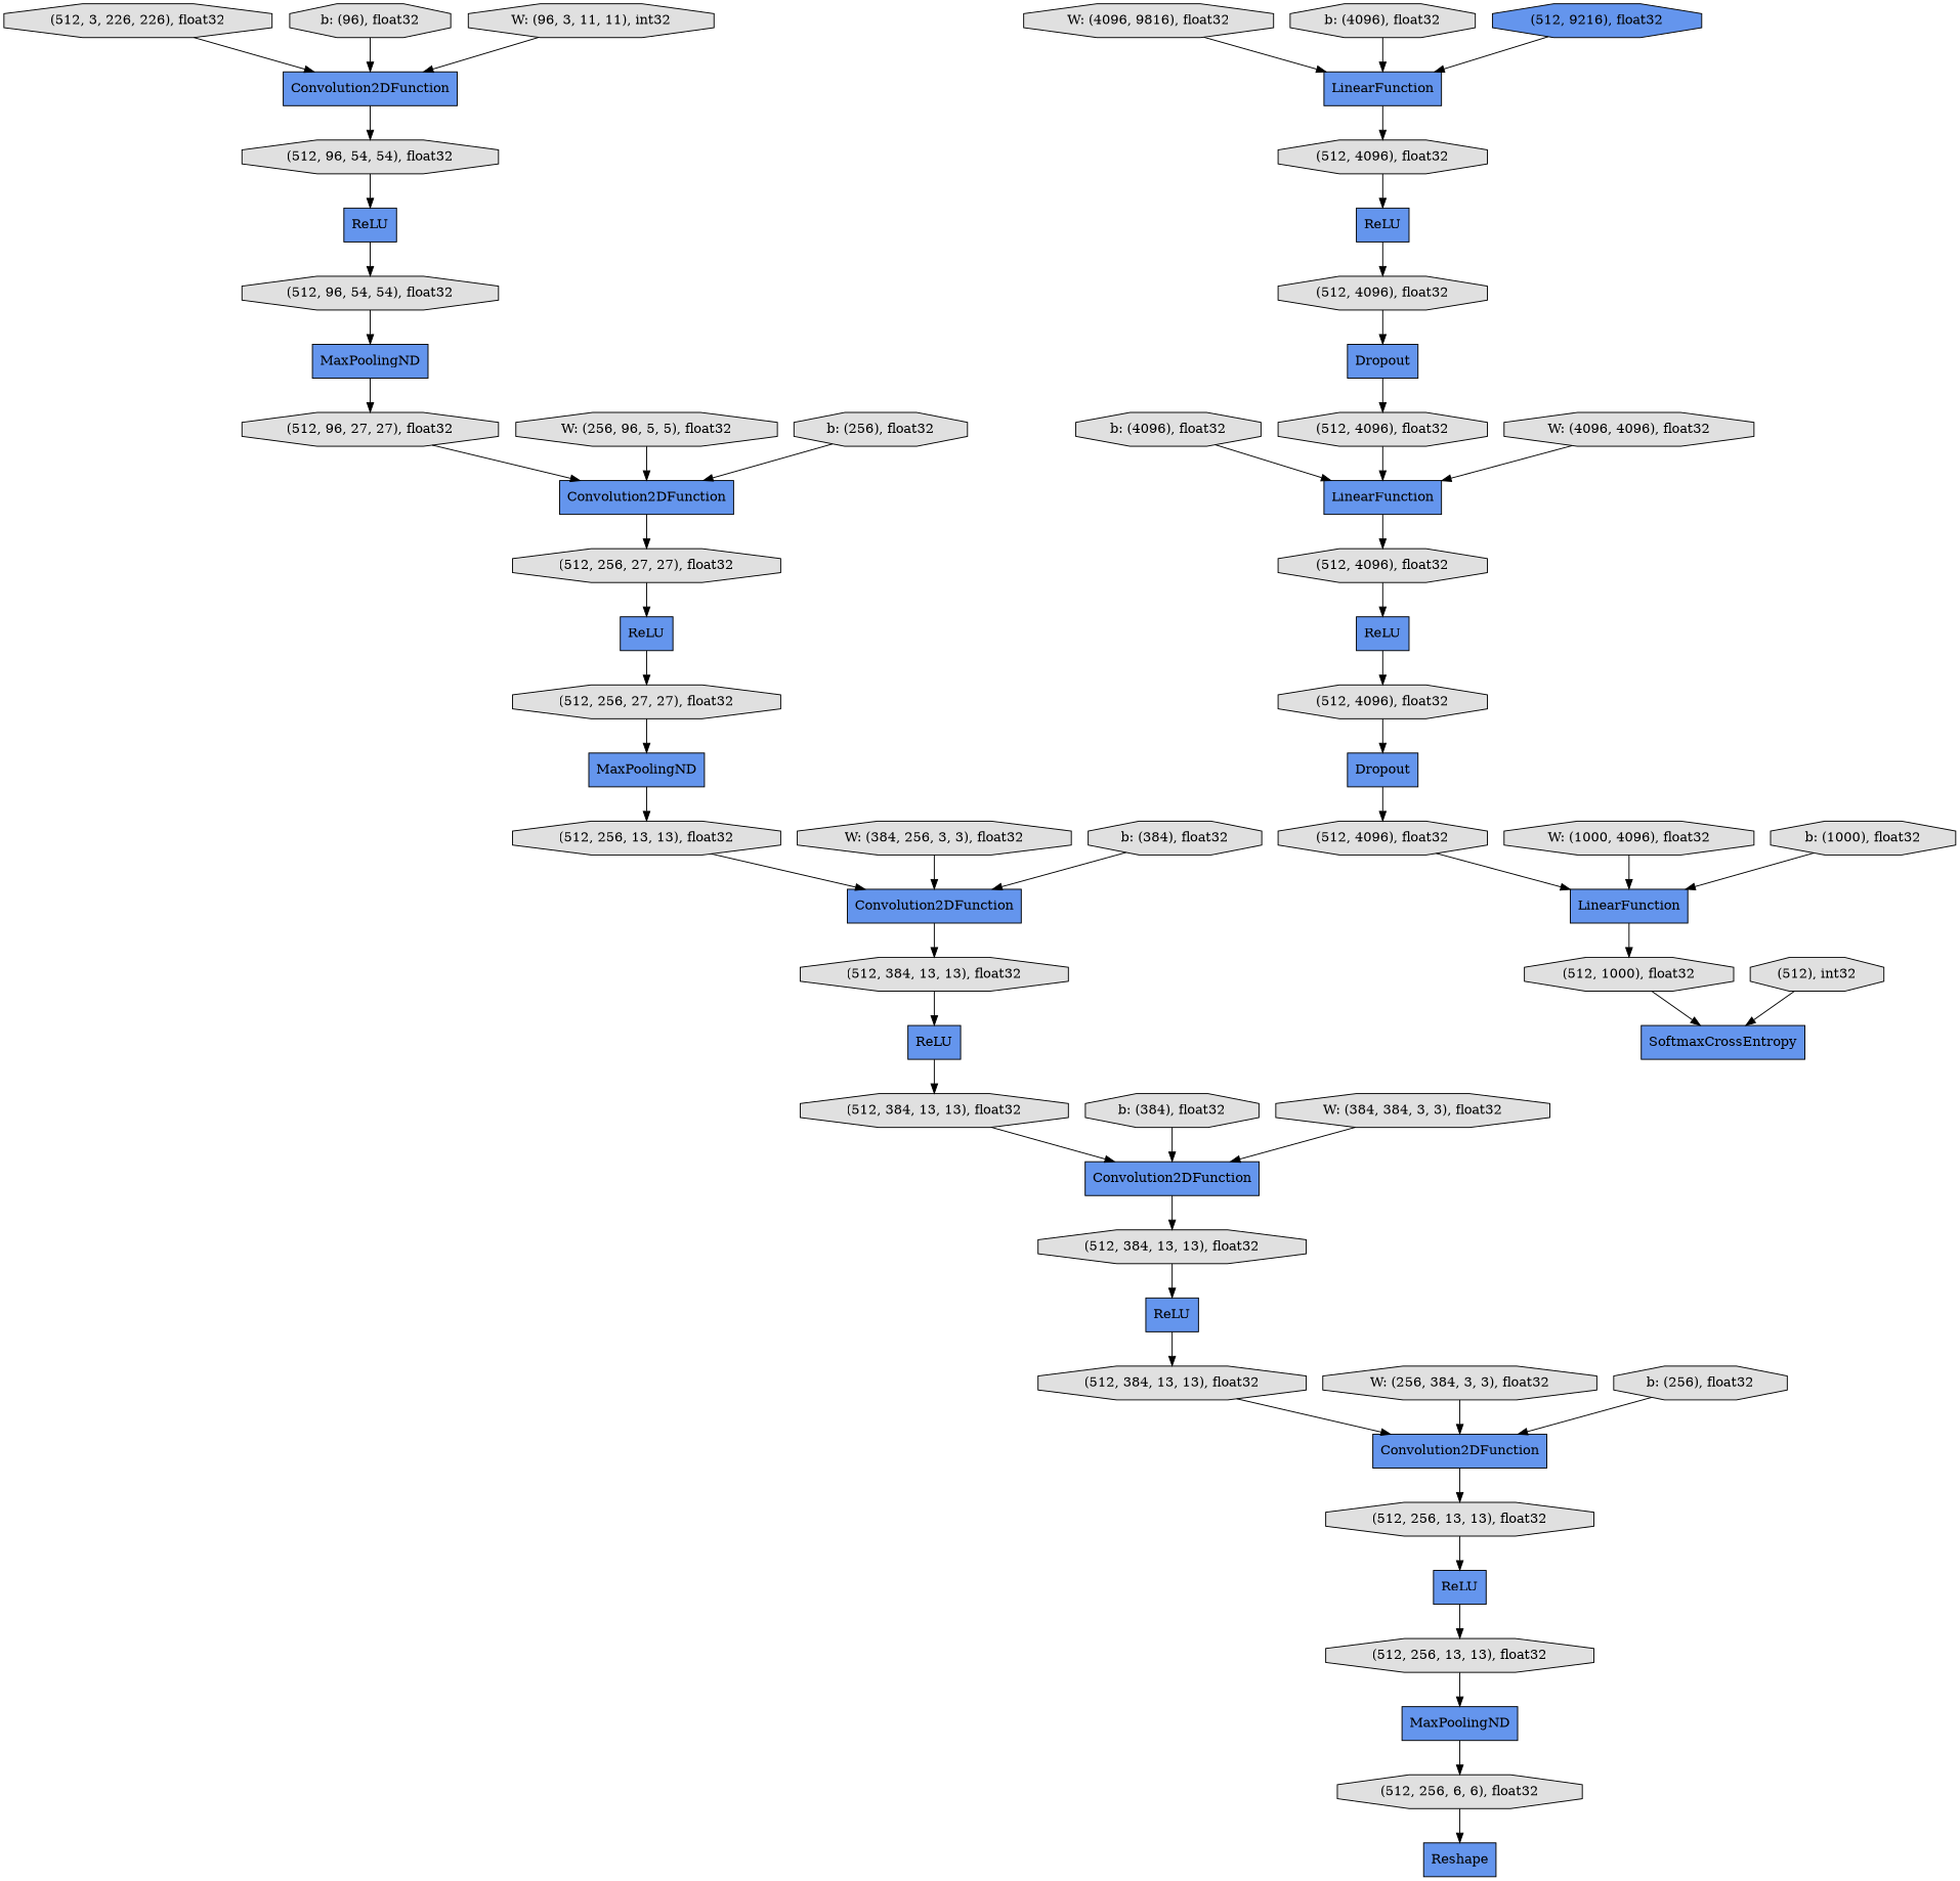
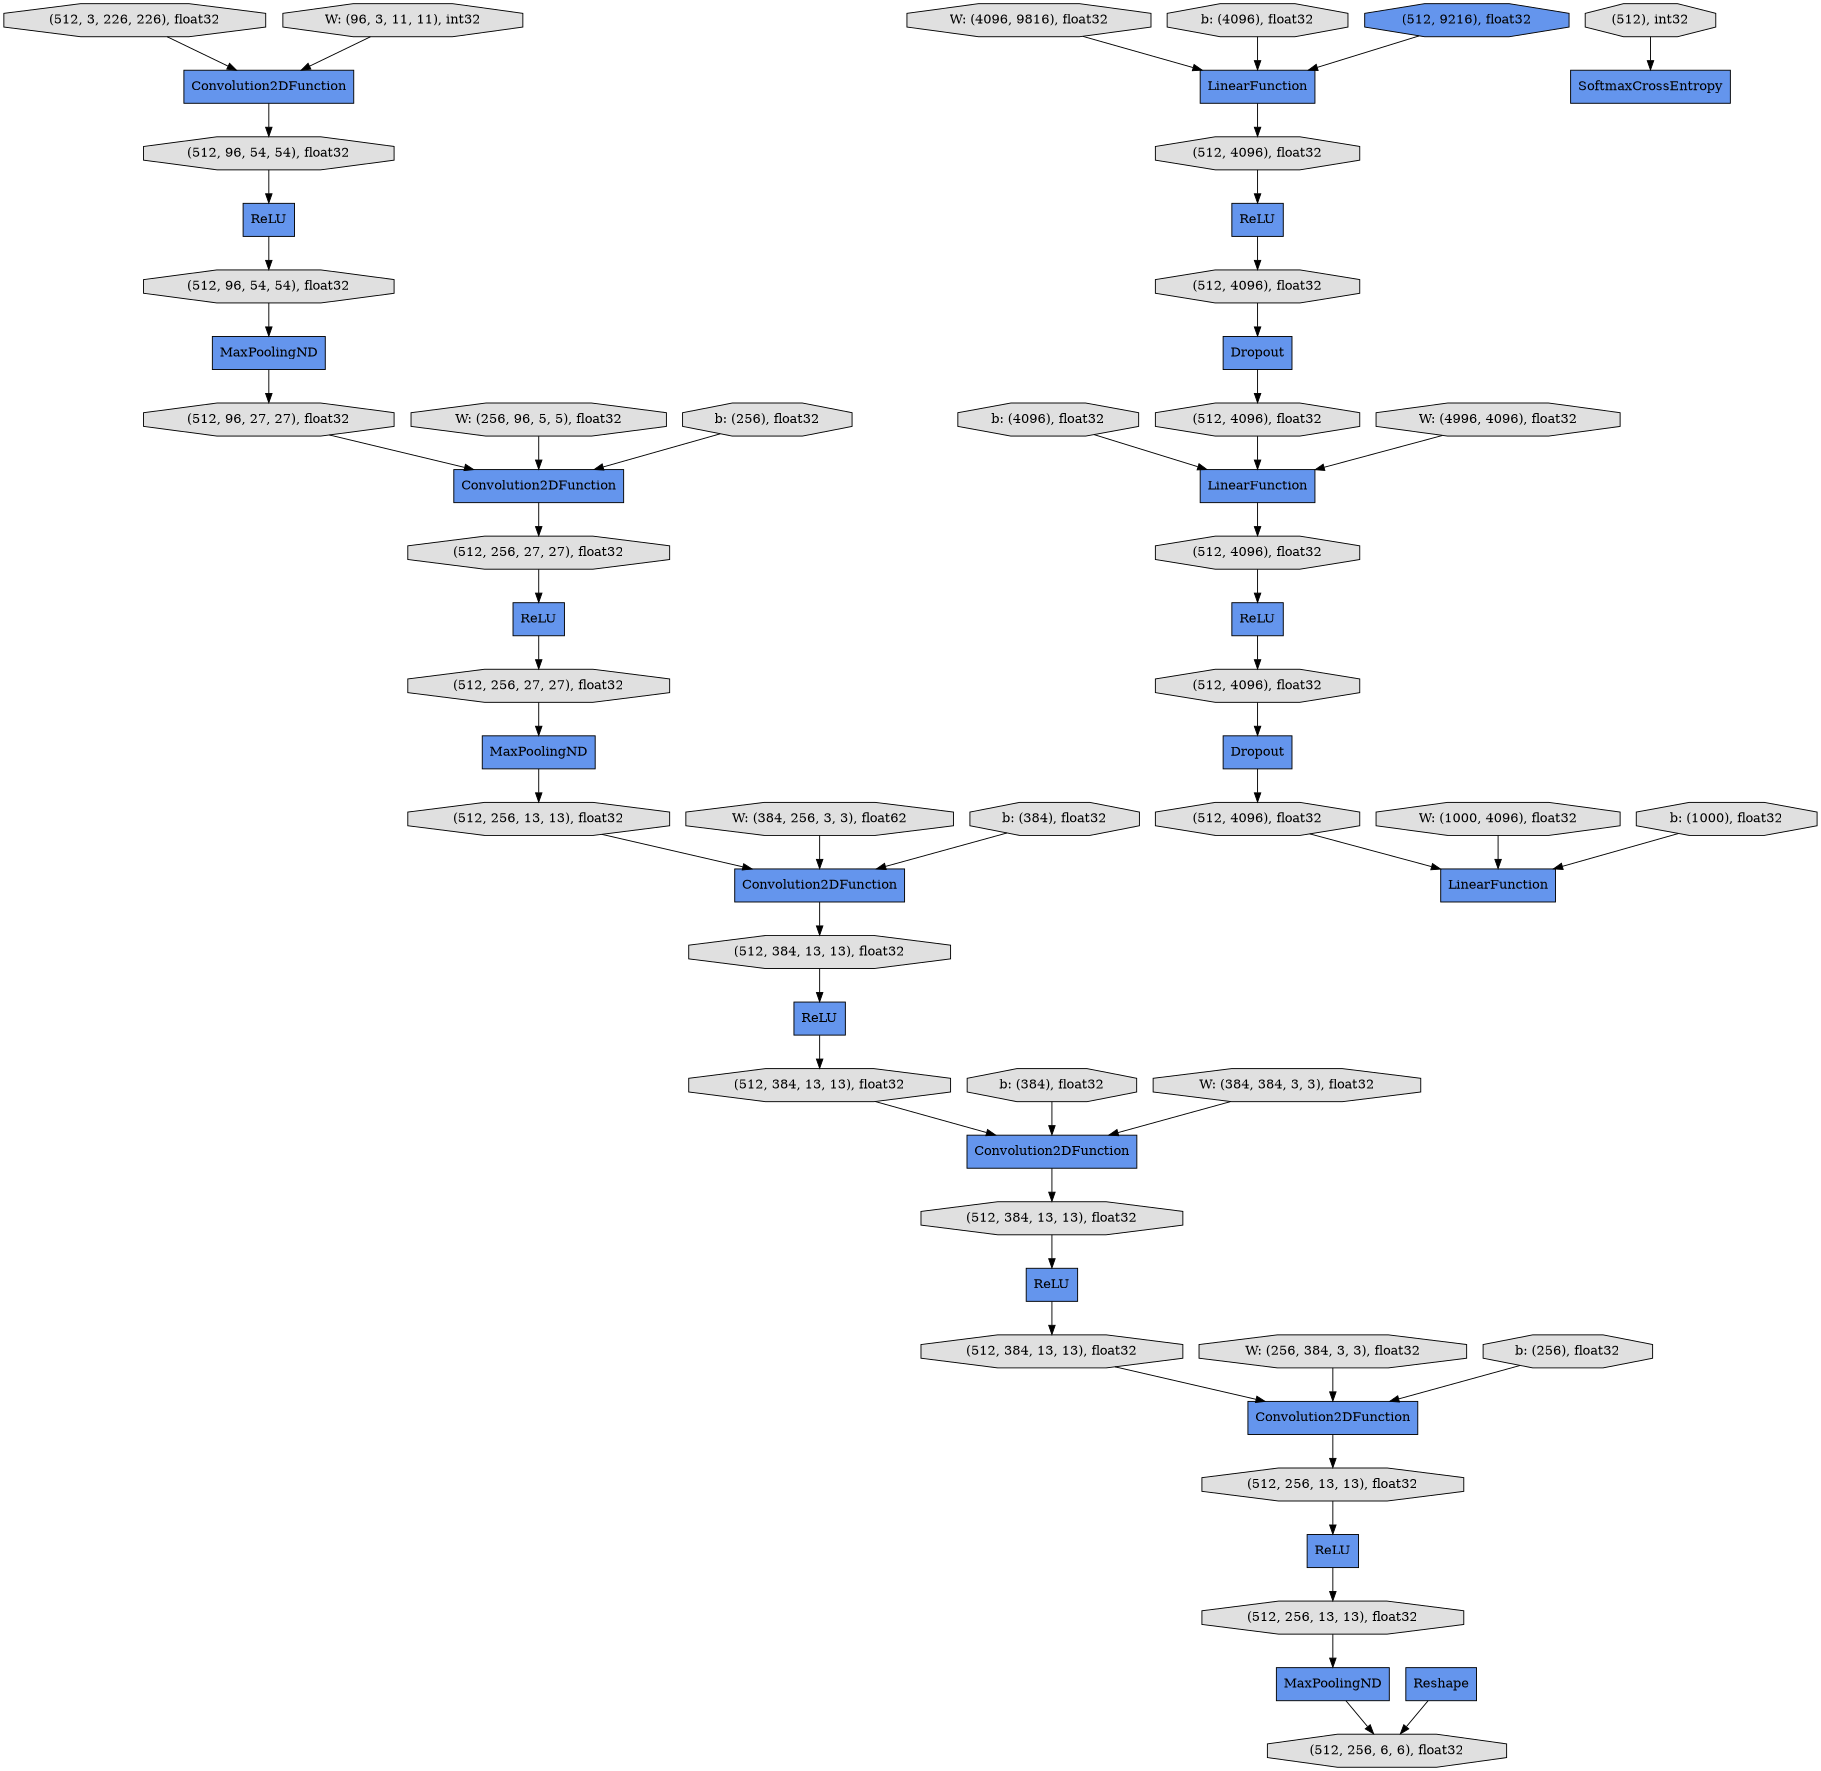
  digraph {
    rankdir=TB
    node [fillcolor="#E0E0E0" shape=octagon style=filled]
    n1 [label="(512, 3, 226, 226), float32"]
    n2 [fillcolor="#6495ED" label=Convolution2DFunction shape=record]
    n3 [label="(512, 96, 54, 54), float32"]
    n4 [label="b: (4096), float32"]
    n5 [fillcolor="#6495ED" label=LinearFunction shape=record]
    n6 [label="(512, 4096), float32"]
    n7 [label="b: (384), float32"]
    n8 [fillcolor="#6495ED" label=Convolution2DFunction shape=record]
    n9 [label="(512, 384, 13, 13), float32"]
    n10 [fillcolor="#6495ED" label=Convolution2DFunction shape=record]
    n11 [label="(512, 256, 27, 27), float32"]
    n12 [fillcolor="#6495ED" label=ReLU shape=record]
-   n13 [label="b: (96), float32"]
    n14 [label="(512, 4096), float32"]
    n15 [fillcolor="#6495ED" label=Dropout shape=record]
    n16 [label="(512, 4096), float32"]
    n17 [fillcolor="#6495ED" label=ReLU shape=record]
    n18 [fillcolor="#6495ED" label=ReLU shape=record]
    n19 [label="(512, 96, 54, 54), float32"]
    n20 [label="(512, 4096), float32"]
    n21 [fillcolor="#6495ED" label=Dropout shape=record]
    n22 [label="(512, 4096), float32"]
    n23 [fillcolor="#6495ED" label=Convolution2DFunction shape=record]
    n24 [label="(512, 384, 13, 13), float32"]
    n25 [fillcolor="#6495ED" label=ReLU shape=record]
-   n26 [label="(512, 1000), float32"]
    n27 [fillcolor="#6495ED" label=SoftmaxCrossEntropy shape=record]
    n28 [fillcolor="#6495ED" label=LinearFunction shape=record]
    n29 [label="(512, 256, 27, 27), float32"]
    n30 [fillcolor="#6495ED" label=MaxPoolingND shape=record]
    n31 [fillcolor="#6495ED" label=MaxPoolingND shape=record]
    n32 [label="(512, 96, 27, 27), float32"]
    n33 [label="W: (1000, 4096), float32"]
    n34 [label="W: (256, 384, 3, 3), float32"]
    n35 [fillcolor="#6495ED" label=Convolution2DFunction shape=record]
    n36 [label="(512, 256, 13, 13), float32"]
    n37 [label="(512, 256, 13, 13), float32"]
    n38 [fillcolor="#6495ED" label=LinearFunction shape=record]
    n39 [label="(512, 4096), float32"]
    n40 [fillcolor="#6495ED" label=ReLU shape=record]
    n41 [fillcolor="#6495ED" label=ReLU shape=record]
    n42 [label="(512, 256, 13, 13), float32"]
    n43 [fillcolor="#6495ED" label=MaxPoolingND shape=record]
    n44 [label="W: (256, 96, 5, 5), float32"]
    n45 [label="W: (96, 3, 11, 11), int32"]
    n46 [label="(512, 256, 6, 6), float32"]
    n47 [fillcolor="#6495ED" label=Reshape shape=record]
    n48 [label="b: (256), float32"]
    n49 [label="(512, 384, 13, 13), float32"]
    n50 [label="b: (1000), float32"]
    n51 [label="b: (256), float32"]
    n52 [label="W: (4096, 9816), float32"]
    n53 [fillcolor="#6495ED" label=ReLU shape=record]
    n54 [label="(512, 384, 13, 13), float32"]
-   n55 [label="W: (384, 256, 3, 3), float32"]
+   n55 [label="W: (384, 256, 3, 3), float62"]
    n56 [label="b: (4096), float32"]
    n57 [fillcolor="#6495ED" label="(512, 9216), float32"]
    n58 [label="b: (384), float32"]
-   n59 [label="W: (4096, 4096), float32"]
+   n59 [label="W: (4996, 4096), float32"]
    n60 [label="W: (384, 384, 3, 3), float32"]
    n61 [label="(512), int32"]
    n1 -> n2
    n2 -> n3
    n3 -> n18
    n4 -> n5
    n5 -> n6
    n6 -> n17
    n7 -> n8
    n8 -> n9
    n9 -> n53
    n10 -> n11
    n11 -> n12
    n12 -> n29
-   n13 -> n2
    n14 -> n15
    n15 -> n16
    n16 -> n28
    n17 -> n14
    n18 -> n19
    n19 -> n31
    n20 -> n21
    n21 -> n22
    n22 -> n5
    n23 -> n24
    n24 -> n25
    n25 -> n49
-   n26 -> n27
-   n28 -> n26
    n29 -> n30
    n30 -> n37
    n31 -> n32
    n32 -> n10
    n33 -> n28
    n34 -> n35
    n35 -> n36
    n36 -> n41
    n37 -> n23
    n38 -> n39
    n39 -> n40
    n40 -> n20
    n41 -> n42
    n42 -> n43
    n43 -> n46
    n44 -> n10
    n45 -> n2
-   n46 -> n47
+   n47 -> n46
    n48 -> n35
    n49 -> n8
    n50 -> n28
    n51 -> n10
    n52 -> n38
    n53 -> n54
    n54 -> n35
    n55 -> n23
    n56 -> n38
    n57 -> n38
    n58 -> n23
    n59 -> n5
    n60 -> n8
    n61 -> n27
  }
